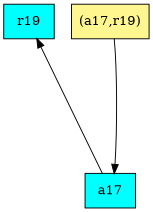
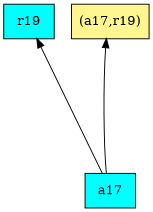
  digraph {
    rankdir=BT
    ranksep=2.0
    node [fillcolor=cyan shape=record style=filled]
    n1 [label="{r19}"]
    n2 [label="{a17}"]
    n3 [fillcolor=khaki1 label="{(a17,r19)}"]
    n2 -> n1
-   n3 -> n2
+   n2 -> n3
  }
